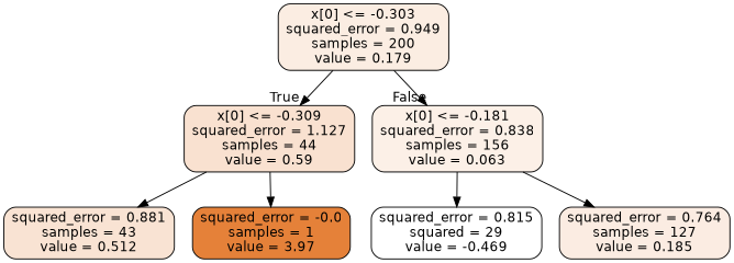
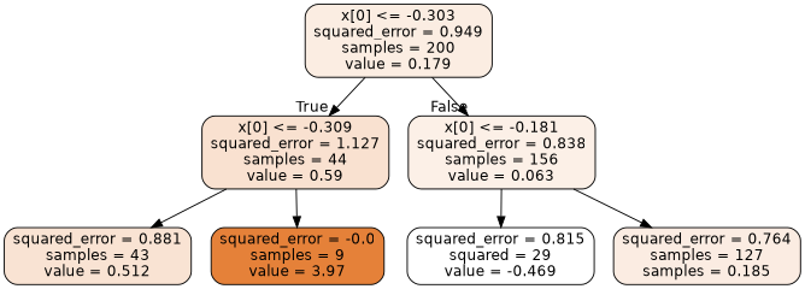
  digraph {
    node [color=black fontname=helvetica shape=box style="filled, rounded"]
    edge [fontname=helvetica]
    n1 [fillcolor="#fbede2" label="x[0] <= -0.303\nsquared_error = 0.949\nsamples = 200\nvalue = 0.179"]
    n2 [fillcolor="#f9e1d0" label="x[0] <= -0.309\nsquared_error = 1.127\nsamples = 44\nvalue = 0.59"]
    n3 [fillcolor="#fcf0e7" label="x[0] <= -0.181\nsquared_error = 0.838\nsamples = 156\nvalue = 0.063"]
    n4 [fillcolor="#f9e3d3" label="squared_error = 0.881\nsamples = 43\nvalue = 0.512"]
-   n5 [fillcolor="#e58139" label="squared_error = -0.0\nsamples = 1\nvalue = 3.97"]
+   n5 [fillcolor="#e58139" label="squared_error = -0.0\nsamples = 9\nvalue = 3.97"]
    n6 [fillcolor="#ffffff" label="squared_error = 0.815\nsquared = 29\nvalue = -0.469"]
-   n7 [fillcolor="#fbece2" label="squared_error = 0.764\nsamples = 127\nvalue = 0.185"]
+   n7 [fillcolor="#fbece2" label="squared_error = 0.764\nsamples = 127\nsamples = 0.185"]
    n1 -> n2 [headlabel=True labelangle=45 labeldistance=2.5]
    n1 -> n3 [headlabel=False labelangle=-45 labeldistance=2.5]
    n2 -> n4
    n2 -> n5
    n3 -> n6
    n3 -> n7
  }
